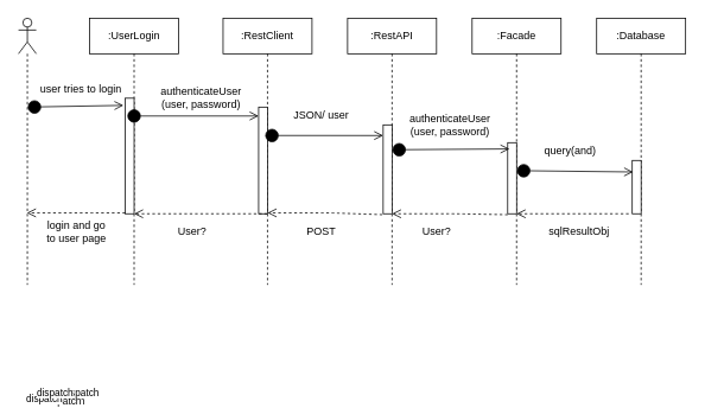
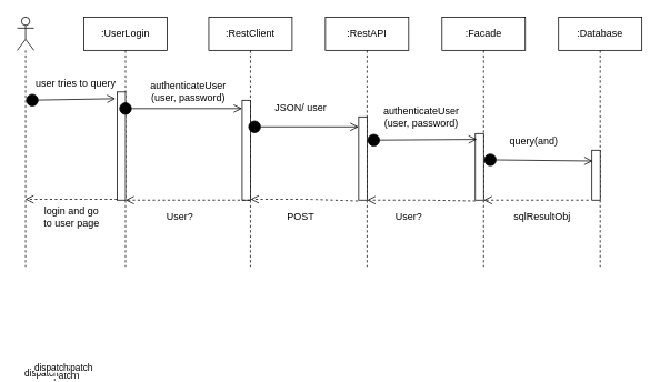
  <mxCell id="0" />
  <mxCell id="1" parent="0" />
  <mxCell id="2" value="" style="shape=umlLifeline;participant=umlActor;perimeter=lifelinePerimeter;whiteSpace=wrap;html=1;container=1;collapsible=0;recursiveResize=0;verticalAlign=top;spacingTop=36;outlineConnect=0;" parent="1" vertex="1"><mxGeometry x="20" y="20" width="20" height="300" as="geometry" /></mxCell>
  <mxCell id="3" value=":UserLogin" style="shape=umlLifeline;perimeter=lifelinePerimeter;whiteSpace=wrap;html=1;container=1;collapsible=0;recursiveResize=0;outlineConnect=0;" parent="1" vertex="1"><mxGeometry x="100" y="20" width="100" height="300" as="geometry" /></mxCell>
  <mxCell id="4" value="" style="html=1;points=[];perimeter=orthogonalPerimeter;" parent="3" vertex="1"><mxGeometry x="40" y="90" width="10" height="130" as="geometry" /></mxCell>
  <mxCell id="5" value=":RestClient" style="shape=umlLifeline;perimeter=lifelinePerimeter;whiteSpace=wrap;html=1;container=1;collapsible=0;recursiveResize=0;outlineConnect=0;" parent="1" vertex="1"><mxGeometry x="250" y="20" width="100" height="300" as="geometry" /></mxCell>
  <mxCell id="6" value="" style="html=1;points=[];perimeter=orthogonalPerimeter;" parent="5" vertex="1"><mxGeometry x="40" y="100" width="10" height="120" as="geometry" /></mxCell>
  <mxCell id="7" value=":RestAPI" style="shape=umlLifeline;perimeter=lifelinePerimeter;whiteSpace=wrap;html=1;container=1;collapsible=0;recursiveResize=0;outlineConnect=0;" parent="1" vertex="1"><mxGeometry x="390" y="20" width="100" height="300" as="geometry" /></mxCell>
  <mxCell id="8" value=":Facade" style="shape=umlLifeline;perimeter=lifelinePerimeter;whiteSpace=wrap;html=1;container=1;collapsible=0;recursiveResize=0;outlineConnect=0;" parent="1" vertex="1"><mxGeometry x="530" y="20" width="100" height="300" as="geometry" /></mxCell>
  <mxCell id="9" value=":Database" style="shape=umlLifeline;perimeter=lifelinePerimeter;whiteSpace=wrap;html=1;container=1;collapsible=0;recursiveResize=0;outlineConnect=0;" parent="1" vertex="1"><mxGeometry x="670" y="20" width="100" height="300" as="geometry" /></mxCell>
  <mxCell id="10" value="" style="html=1;points=[];perimeter=orthogonalPerimeter;" parent="1" vertex="1"><mxGeometry x="430" y="140" width="10" height="100" as="geometry" /></mxCell>
  <mxCell id="11" value="" style="html=1;points=[];perimeter=orthogonalPerimeter;" parent="1" vertex="1"><mxGeometry x="570" y="160" width="10" height="80" as="geometry" /></mxCell>
  <mxCell id="12" value="" style="html=1;points=[];perimeter=orthogonalPerimeter;" parent="1" vertex="1"><mxGeometry x="710" y="180" width="10" height="60" as="geometry" /></mxCell>
  <mxCell id="13" value="return" style="html=1;verticalAlign=bottom;endArrow=open;dashed=1;endSize=8;" parent="1" target="2" edge="1"><mxGeometry x="0.448" y="221" relative="1" as="geometry"><mxPoint x="140" y="239" as="sourcePoint" /><mxPoint x="60" y="239" as="targetPoint" /><Array as="points"><mxPoint x="100" y="239" /></Array><mxPoint as="offset" /></mxGeometry></mxCell>
  <mxCell id="14" value="return" style="html=1;verticalAlign=bottom;endArrow=open;dashed=1;endSize=8;" parent="1" source="5" edge="1"><mxGeometry x="1" y="221" relative="1" as="geometry"><mxPoint x="260.5" y="240" as="sourcePoint" /><mxPoint x="150" y="240" as="targetPoint" /><Array as="points"><mxPoint x="220.5" y="240" /></Array><mxPoint x="-69" y="-11" as="offset" /></mxGeometry></mxCell>
  <mxCell id="15" value="return" style="html=1;verticalAlign=bottom;endArrow=open;dashed=1;endSize=8;exitX=-0.1;exitY=1.01;exitDx=0;exitDy=0;exitPerimeter=0;" parent="1" source="10" edge="1"><mxGeometry x="1" y="312" relative="1" as="geometry"><mxPoint x="410.5" y="239" as="sourcePoint" /><mxPoint x="300" y="239" as="targetPoint" /><Array as="points"><mxPoint x="370.5" y="239" /></Array><mxPoint x="-230" y="-101" as="offset" /></mxGeometry></mxCell>
  <mxCell id="16" value="return" style="html=1;verticalAlign=bottom;endArrow=open;dashed=1;endSize=8;exitX=0;exitY=1.013;exitDx=0;exitDy=0;exitPerimeter=0;" parent="1" source="11" edge="1"><mxGeometry x="1" y="422" relative="1" as="geometry"><mxPoint x="550.5" y="240" as="sourcePoint" /><mxPoint x="440" y="240" as="targetPoint" /><Array as="points"><mxPoint x="510.5" y="240" /></Array><mxPoint x="-360" y="-202" as="offset" /></mxGeometry></mxCell>
  <mxCell id="17" value="return" style="html=1;verticalAlign=bottom;endArrow=open;dashed=1;endSize=8;exitX=-0.4;exitY=1;exitDx=0;exitDy=0;exitPerimeter=0;" parent="1" source="12" edge="1"><mxGeometry x="1" y="555" relative="1" as="geometry"><mxPoint x="690.5" y="240" as="sourcePoint" /><mxPoint x="580" y="240" as="targetPoint" /><Array as="points"><mxPoint x="650.5" y="240" /></Array><mxPoint x="-510" y="-335" as="offset" /></mxGeometry></mxCell>
  <mxCell id="18" value="dispatch" style="html=1;verticalAlign=bottom;startArrow=circle;startFill=1;endArrow=open;startSize=6;endSize=8;entryX=-0.2;entryY=0.062;entryDx=0;entryDy=0;entryPerimeter=0;" parent="1" target="4" edge="1"><mxGeometry x="-0.369" y="-331" width="80" relative="1" as="geometry"><mxPoint x="30" y="120" as="sourcePoint" /><mxPoint x="110" y="120" as="targetPoint" /><mxPoint as="offset" /></mxGeometry></mxCell>
  <mxCell id="19" value="dispatch" style="html=1;verticalAlign=bottom;startArrow=circle;startFill=1;endArrow=open;startSize=6;endSize=8;" parent="1" edge="1"><mxGeometry x="-1" y="-338" width="80" relative="1" as="geometry"><mxPoint x="142" y="130" as="sourcePoint" /><mxPoint x="290" y="130" as="targetPoint" /><mxPoint x="-72" y="-8" as="offset" /></mxGeometry></mxCell>
  <mxCell id="20" value="dispatch" style="html=1;verticalAlign=bottom;startArrow=circle;startFill=1;endArrow=open;startSize=6;endSize=8;" parent="1" edge="1"><mxGeometry x="-1" y="-363" width="80" relative="1" as="geometry"><mxPoint x="297" y="151.94" as="sourcePoint" /><mxPoint x="430" y="152" as="targetPoint" /><mxPoint x="-207" y="-65" as="offset" /></mxGeometry></mxCell>
  <mxCell id="21" value="dispatch" style="html=1;verticalAlign=bottom;startArrow=circle;startFill=1;endArrow=open;startSize=6;endSize=8;entryX=0.2;entryY=0.088;entryDx=0;entryDy=0;entryPerimeter=0;exitX=1;exitY=0.28;exitDx=0;exitDy=0;exitPerimeter=0;" parent="1" source="10" target="11" edge="1"><mxGeometry x="-1" y="-477" width="80" relative="1" as="geometry"><mxPoint x="440" y="170.97" as="sourcePoint" /><mxPoint x="565" y="168" as="targetPoint" /><mxPoint x="-394" y="-188" as="offset" /></mxGeometry></mxCell>
  <mxCell id="22" value="dispatch" style="html=1;verticalAlign=bottom;startArrow=circle;startFill=1;endArrow=open;startSize=6;endSize=8;" parent="1" edge="1"><mxGeometry x="-1" y="-554" width="80" relative="1" as="geometry"><mxPoint x="580" y="191.48" as="sourcePoint" /><mxPoint x="711" y="193" as="targetPoint" /><mxPoint x="-513" y="-295" as="offset" /></mxGeometry></mxCell>
- <mxCell id="23" value="user tries to login" style="text;html=1;align=center;verticalAlign=middle;resizable=0;points=[];autosize=1;" parent="1" vertex="1"><mxGeometry x="35" y="90" width="110" height="20" as="geometry" /></mxCell>
+ <mxCell id="23" value="user tries to query" style="text;html=1;align=center;verticalAlign=middle;resizable=0;points=[];autosize=1;" parent="1" vertex="1"><mxGeometry x="35" y="90" width="110" height="20" as="geometry" /></mxCell>
  <mxCell id="24" value="authenticateUser&lt;br&gt;(user, password)" style="text;html=1;align=center;verticalAlign=middle;resizable=0;points=[];autosize=1;" parent="1" vertex="1"><mxGeometry x="170" y="95" width="110" height="30" as="geometry" /></mxCell>
  <mxCell id="25" value="JSON/ user" style="text;html=1;align=center;verticalAlign=middle;resizable=0;points=[];autosize=1;" parent="1" vertex="1"><mxGeometry x="320" y="120" width="80" height="20" as="geometry" /></mxCell>
  <mxCell id="26" value="authenticateUser&lt;br&gt;(user, password)" style="text;html=1;align=center;verticalAlign=middle;resizable=0;points=[];autosize=1;" parent="1" vertex="1"><mxGeometry x="450" y="125" width="110" height="30" as="geometry" /></mxCell>
  <mxCell id="27" value="query(and)" style="text;html=1;align=center;verticalAlign=middle;resizable=0;points=[];autosize=1;" parent="1" vertex="1"><mxGeometry x="605" y="160" width="70" height="20" as="geometry" /></mxCell>
  <mxCell id="28" value="sqlResultObj" style="text;html=1;align=center;verticalAlign=middle;resizable=0;points=[];autosize=1;" parent="1" vertex="1"><mxGeometry x="610" y="250" width="80" height="20" as="geometry" /></mxCell>
  <mxCell id="29" value="User?" style="text;html=1;align=center;verticalAlign=middle;resizable=0;points=[];autosize=1;" parent="1" vertex="1"><mxGeometry x="465" y="250" width="50" height="20" as="geometry" /></mxCell>
  <mxCell id="30" value="POST" style="text;html=1;align=center;verticalAlign=middle;resizable=0;points=[];autosize=1;" parent="1" vertex="1"><mxGeometry x="335" y="250" width="50" height="20" as="geometry" /></mxCell>
  <mxCell id="31" value="User?" style="text;html=1;align=center;verticalAlign=middle;resizable=0;points=[];autosize=1;" parent="1" vertex="1"><mxGeometry x="190" y="250" width="50" height="20" as="geometry" /></mxCell>
  <mxCell id="32" value="login and go &lt;br&gt;to user page" style="text;html=1;align=center;verticalAlign=middle;resizable=0;points=[];autosize=1;" parent="1" vertex="1"><mxGeometry x="40" y="245" width="90" height="30" as="geometry" /></mxCell>
